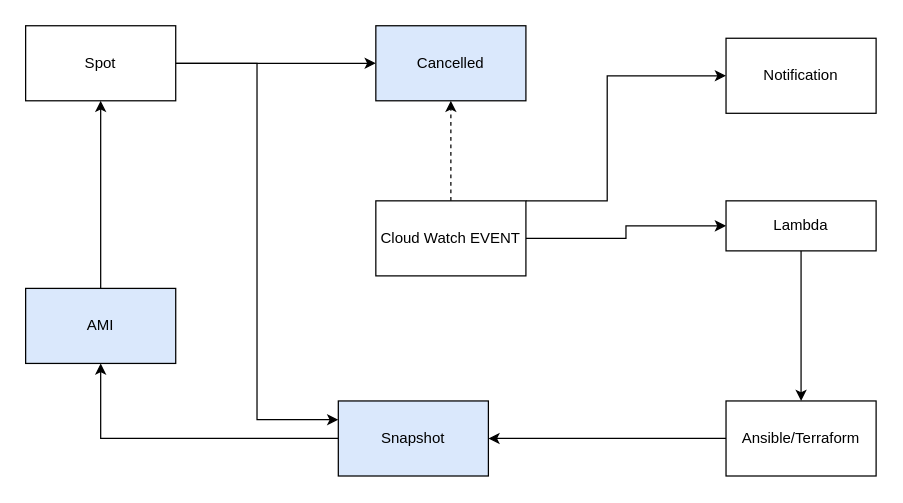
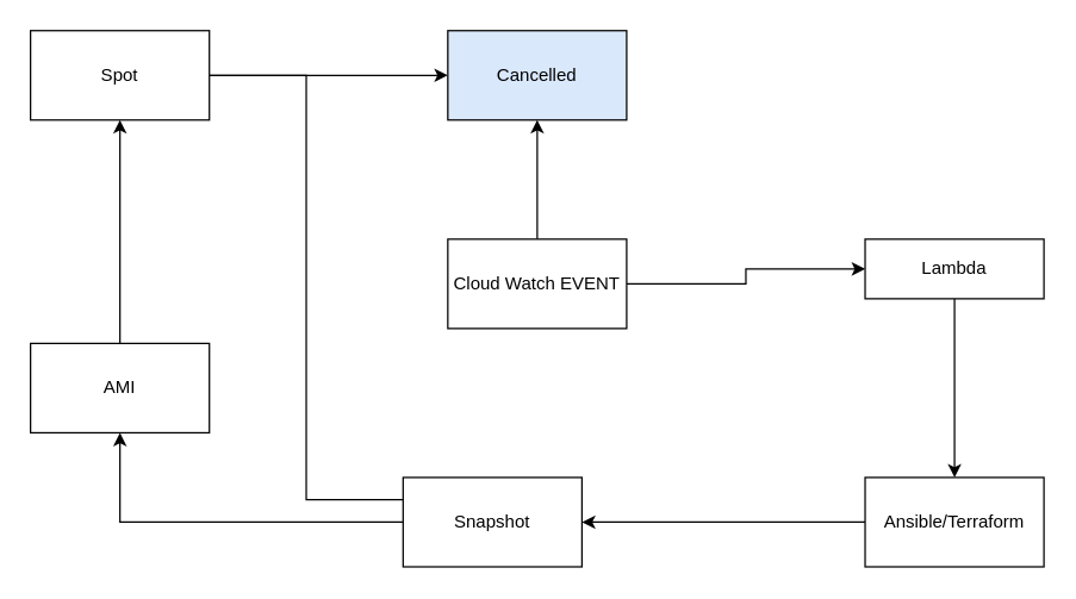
  <mxCell id="0" />
  <mxCell id="1" parent="0" />
  <mxCell id="2" style="edgeStyle=orthogonalEdgeStyle;rounded=0;orthogonalLoop=1;jettySize=auto;html=1;entryX=0;entryY=0.5;entryDx=0;entryDy=0;" edge="1" parent="1" source="4" target="5"><mxGeometry relative="1" as="geometry" /></mxCell>
- <mxCell id="3" style="edgeStyle=orthogonalEdgeStyle;rounded=0;orthogonalLoop=1;jettySize=auto;html=1;entryX=0;entryY=0.25;entryDx=0;entryDy=0;" edge="1" parent="1" source="4" target="17"><mxGeometry relative="1" as="geometry" /></mxCell>
+ <mxCell id="3" style="edgeStyle=orthogonalEdgeStyle;rounded=0;orthogonalLoop=1;jettySize=auto;html=1;entryX=0;entryY=0.25;entryDx=0;entryDy=0;endArrow=none;" edge="1" parent="1" source="4" target="17"><mxGeometry relative="1" as="geometry" /></mxCell>
  <mxCell id="4" value="Spot" style="rounded=0;whiteSpace=wrap;html=1;" vertex="1" parent="1"><mxGeometry x="20" y="20" width="120" height="60" as="geometry" /></mxCell>
  <mxCell id="5" value="Cancelled" style="rounded=0;whiteSpace=wrap;html=1;fillColor=#dae8fc;" vertex="1" parent="1"><mxGeometry x="300" y="20" width="120" height="60" as="geometry" /></mxCell>
- <mxCell id="6" style="edgeStyle=orthogonalEdgeStyle;rounded=0;orthogonalLoop=1;jettySize=auto;html=1;entryX=0.5;entryY=1;entryDx=0;entryDy=0;dashed=1;" edge="1" parent="1" source="9" target="5"><mxGeometry relative="1" as="geometry" /></mxCell>
+ <mxCell id="6" style="edgeStyle=orthogonalEdgeStyle;rounded=0;orthogonalLoop=1;jettySize=auto;html=1;entryX=0.5;entryY=1;entryDx=0;entryDy=0;" edge="1" parent="1" source="9" target="5"><mxGeometry relative="1" as="geometry" /></mxCell>
  <mxCell id="7" style="edgeStyle=orthogonalEdgeStyle;rounded=0;orthogonalLoop=1;jettySize=auto;html=1;entryX=0;entryY=0.5;entryDx=0;entryDy=0;" edge="1" parent="1" source="9" target="11"><mxGeometry relative="1" as="geometry" /></mxCell>
- <mxCell id="8" style="edgeStyle=orthogonalEdgeStyle;rounded=0;orthogonalLoop=1;jettySize=auto;html=1;entryX=0;entryY=0.5;entryDx=0;entryDy=0;" edge="1" parent="1" source="9" target="18"><mxGeometry relative="1" as="geometry"><Array as="points"><mxPoint x="485" y="160" /><mxPoint x="485" y="60" /></Array></mxGeometry></mxCell>
  <mxCell id="9" value="Cloud Watch EVENT" style="rounded=0;whiteSpace=wrap;html=1;" vertex="1" parent="1"><mxGeometry x="300" y="160" width="120" height="60" as="geometry" /></mxCell>
  <mxCell id="10" style="edgeStyle=orthogonalEdgeStyle;rounded=0;orthogonalLoop=1;jettySize=auto;html=1;entryX=0.5;entryY=0;entryDx=0;entryDy=0;" edge="1" parent="1" source="11" target="13"><mxGeometry relative="1" as="geometry"><mxPoint x="640" y="310" as="targetPoint" /></mxGeometry></mxCell>
  <mxCell id="11" value="Lambda" style="rounded=0;whiteSpace=wrap;html=1;" vertex="1" parent="1"><mxGeometry x="580" y="160" width="120" height="40" as="geometry" /></mxCell>
  <mxCell id="12" style="edgeStyle=orthogonalEdgeStyle;rounded=0;orthogonalLoop=1;jettySize=auto;html=1;entryX=1;entryY=0.5;entryDx=0;entryDy=0;" edge="1" parent="1" source="13" target="17"><mxGeometry relative="1" as="geometry" /></mxCell>
  <mxCell id="13" value="Ansible/Terraform" style="rounded=0;whiteSpace=wrap;html=1;" vertex="1" parent="1"><mxGeometry x="580" y="320" width="120" height="60" as="geometry" /></mxCell>
  <mxCell id="14" style="edgeStyle=orthogonalEdgeStyle;rounded=0;orthogonalLoop=1;jettySize=auto;html=1;entryX=0.5;entryY=1;entryDx=0;entryDy=0;" edge="1" parent="1" source="15" target="4"><mxGeometry relative="1" as="geometry" /></mxCell>
- <mxCell id="15" value="AMI" style="rounded=0;whiteSpace=wrap;html=1;fillColor=#dae8fc;" vertex="1" parent="1"><mxGeometry x="20" y="230" width="120" height="60" as="geometry" /></mxCell>
+ <mxCell id="15" value="AMI" style="rounded=0;whiteSpace=wrap;html=1;" vertex="1" parent="1"><mxGeometry x="20" y="230" width="120" height="60" as="geometry" /></mxCell>
  <mxCell id="16" style="edgeStyle=orthogonalEdgeStyle;rounded=0;orthogonalLoop=1;jettySize=auto;html=1;entryX=0.5;entryY=1;entryDx=0;entryDy=0;" edge="1" parent="1" source="17" target="15"><mxGeometry relative="1" as="geometry" /></mxCell>
- <mxCell id="17" value="Snapshot" style="rounded=0;whiteSpace=wrap;html=1;fillColor=#dae8fc;" vertex="1" parent="1"><mxGeometry x="270" y="320" width="120" height="60" as="geometry" /></mxCell>
- <mxCell id="18" value="Notification" style="rounded=0;whiteSpace=wrap;html=1;" vertex="1" parent="1"><mxGeometry x="580" y="30" width="120" height="60" as="geometry" /></mxCell>
+ <mxCell id="17" value="Snapshot" style="rounded=0;whiteSpace=wrap;html=1;" vertex="1" parent="1"><mxGeometry x="270" y="320" width="120" height="60" as="geometry" /></mxCell>
